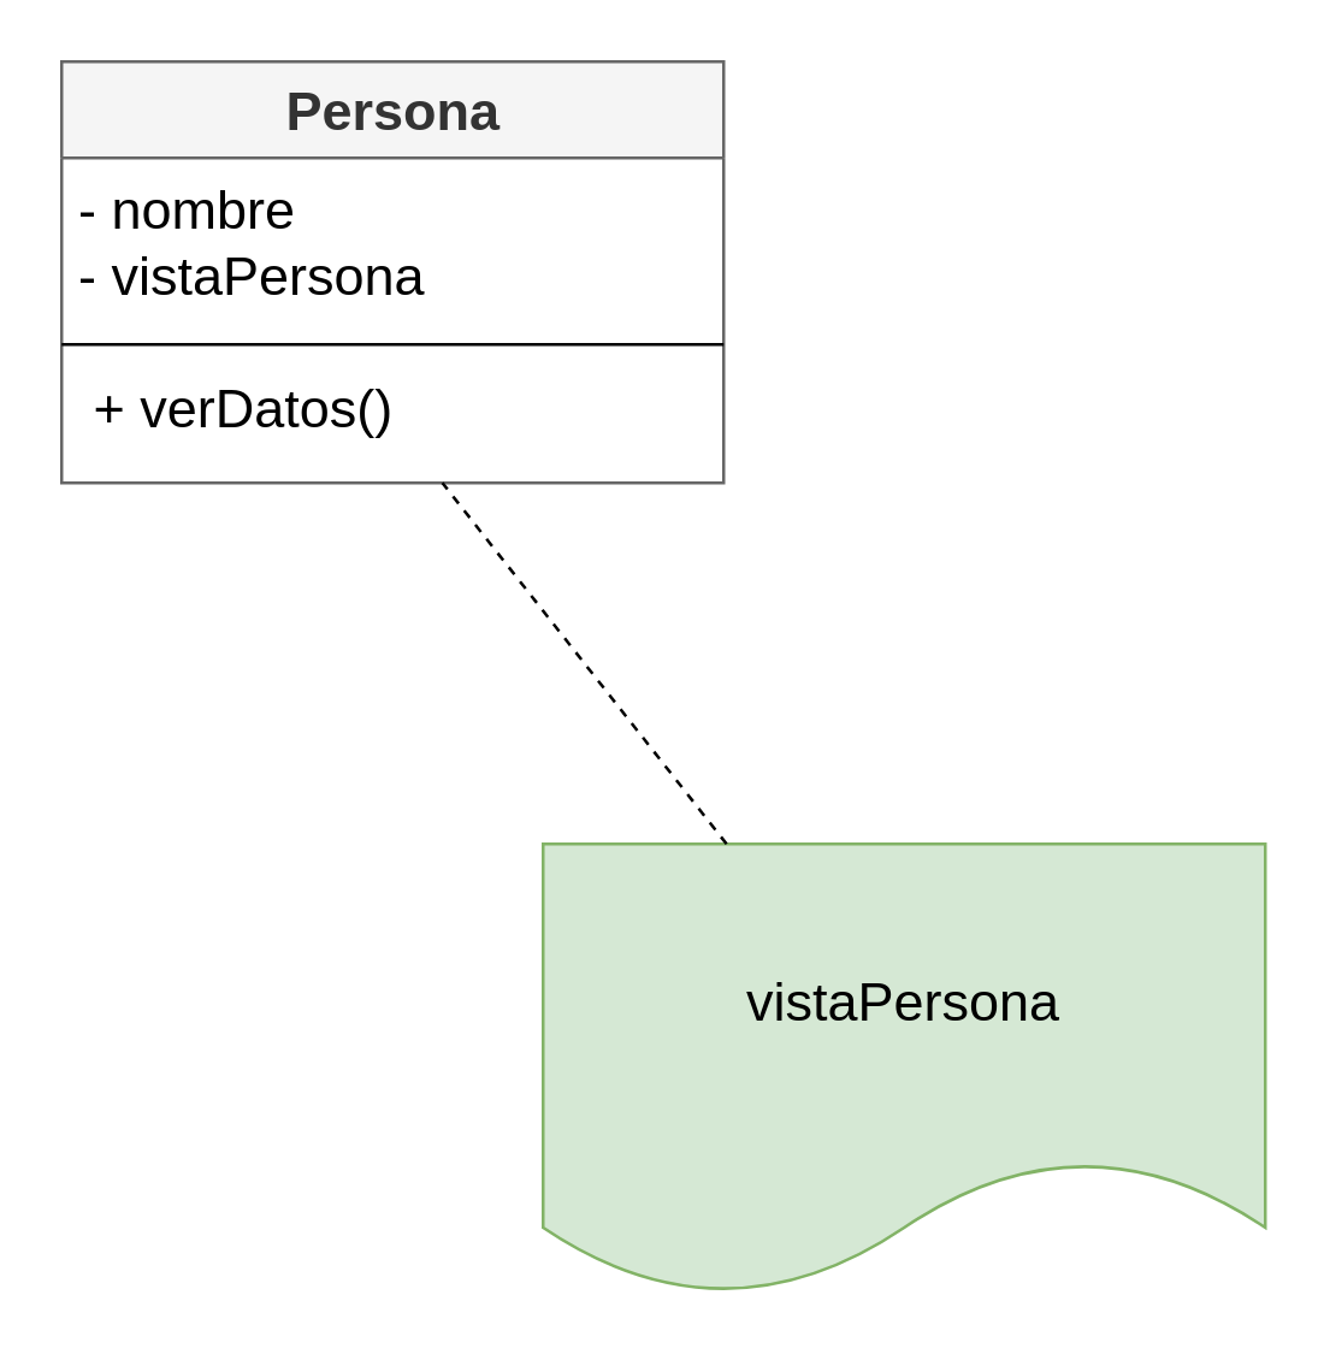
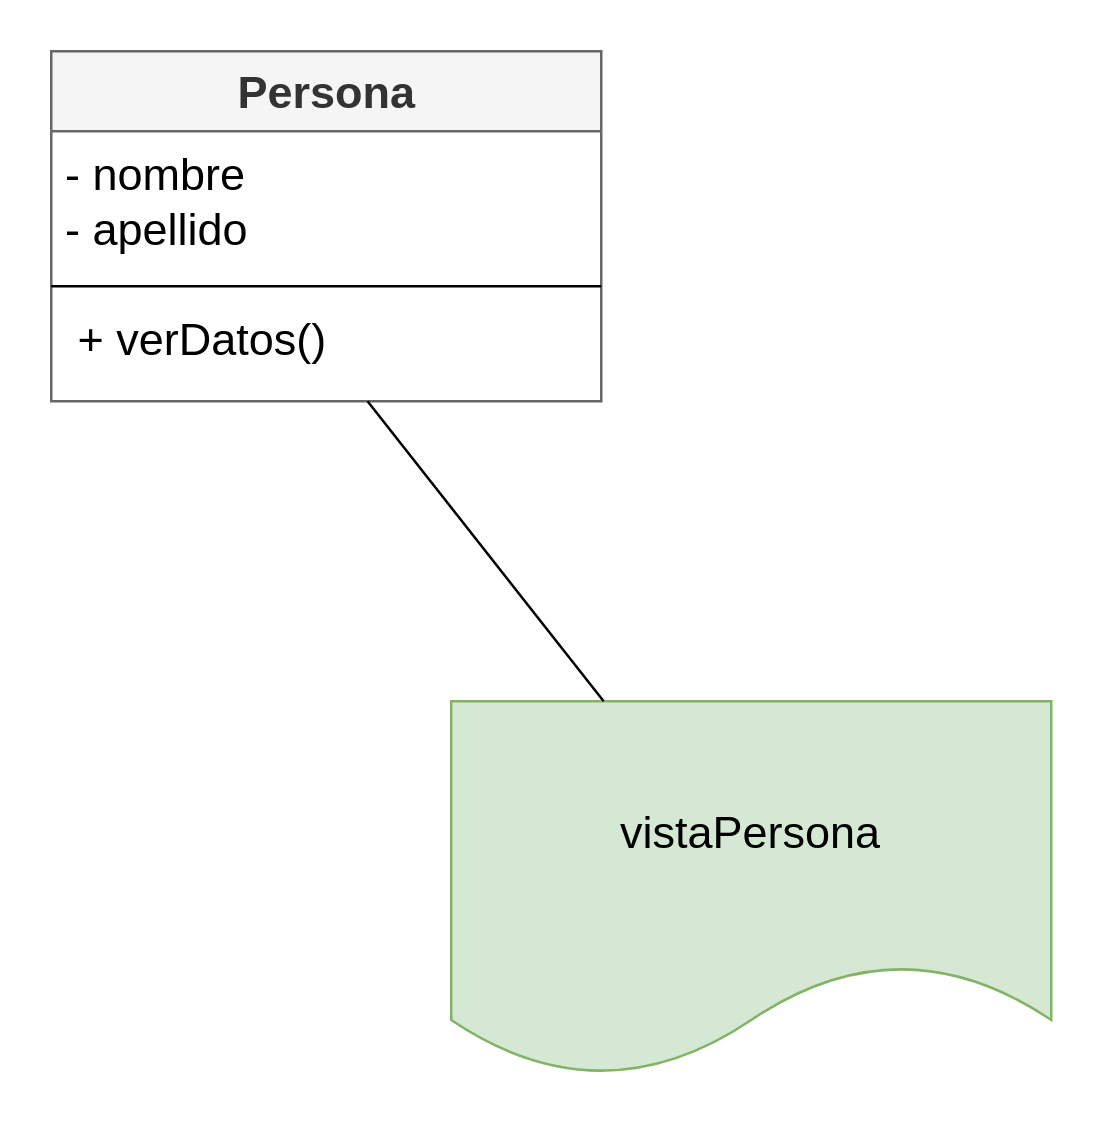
  <mxCell id="0" />
  <mxCell id="1" parent="0" />
  <mxCell id="2" value="&lt;font style=&quot;font-size: 18px&quot;&gt;Persona&lt;/font&gt;" style="swimlane;fontStyle=1;align=center;verticalAlign=top;childLayout=stackLayout;horizontal=1;startSize=32;horizontalStack=0;resizeParent=1;resizeParentMax=0;resizeLast=0;collapsible=1;marginBottom=0;rounded=0;html=1;fillColor=#f5f5f5;strokeColor=#666666;fontColor=#333333;" vertex="1" parent="1"><mxGeometry x="20" y="20" width="220" height="140" as="geometry" /></mxCell>
- <mxCell id="3" value="- nombre&#10;- vistaPersona" style="text;strokeColor=none;fillColor=none;align=left;verticalAlign=top;spacingLeft=4;spacingRight=4;overflow=hidden;rotatable=0;points=[[0,0.5],[1,0.5]];portConstraint=eastwest;fontSize=18;" vertex="1" parent="2"><mxGeometry y="32" width="220" height="58" as="geometry" /></mxCell>
+ <mxCell id="3" value="- nombre&#10;- apellido" style="text;strokeColor=none;fillColor=none;align=left;verticalAlign=top;spacingLeft=4;spacingRight=4;overflow=hidden;rotatable=0;points=[[0,0.5],[1,0.5]];portConstraint=eastwest;fontSize=18;" vertex="1" parent="2"><mxGeometry y="32" width="220" height="58" as="geometry" /></mxCell>
  <mxCell id="4" value="" style="line;strokeWidth=1;fillColor=none;align=left;verticalAlign=middle;spacingTop=-1;spacingLeft=3;spacingRight=3;rotatable=0;labelPosition=right;points=[];portConstraint=eastwest;" vertex="1" parent="2"><mxGeometry y="90" width="220" height="8" as="geometry" /></mxCell>
  <mxCell id="5" value=" + verDatos()" style="text;strokeColor=none;fillColor=none;align=left;verticalAlign=top;spacingLeft=4;spacingRight=4;overflow=hidden;rotatable=0;points=[[0,0.5],[1,0.5]];portConstraint=eastwest;fontSize=18;" vertex="1" parent="2"><mxGeometry y="98" width="220" height="42" as="geometry" /></mxCell>
  <mxCell id="6" value="&lt;font style=&quot;font-size: 18px&quot;&gt;vistaPersona&lt;/font&gt;" style="shape=document;whiteSpace=wrap;html=1;boundedLbl=1;rounded=0;startSize=32;fillColor=#d5e8d4;strokeColor=#82b366;" vertex="1" parent="1"><mxGeometry x="180" y="280" width="240" height="150" as="geometry" /></mxCell>
- <mxCell id="7" value="" style="endArrow=none;dashed=1;html=1;fontSize=18;" edge="1" parent="1" source="6" target="5"><mxGeometry width="50" height="50" relative="1" as="geometry"><mxPoint x="160" y="240" as="sourcePoint" /><mxPoint x="210" y="190" as="targetPoint" /></mxGeometry></mxCell>
+ <mxCell id="7" value="" style="endArrow=none;dashed=0;html=1;fontSize=18;" edge="1" parent="1" source="6" target="5"><mxGeometry width="50" height="50" relative="1" as="geometry"><mxPoint x="160" y="240" as="sourcePoint" /><mxPoint x="210" y="190" as="targetPoint" /></mxGeometry></mxCell>
